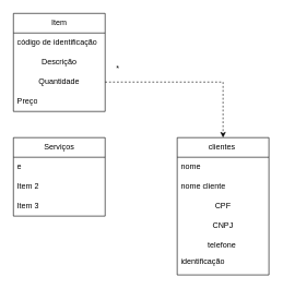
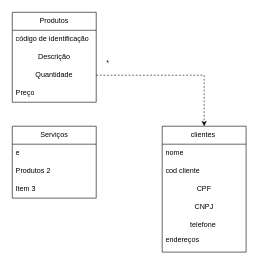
  <mxCell id="0" />
  <mxCell id="1" parent="0" />
- <mxCell id="2" value="Item" style="swimlane;fontStyle=0;childLayout=stackLayout;horizontal=1;startSize=30;horizontalStack=0;resizeParent=1;resizeParentMax=0;resizeLast=0;collapsible=1;marginBottom=0;whiteSpace=wrap;html=1;" vertex="1" parent="1"><mxGeometry x="20" y="20" width="140" height="150" as="geometry" /></mxCell>
+ <mxCell id="2" value="Produtos" style="swimlane;fontStyle=0;childLayout=stackLayout;horizontal=1;startSize=30;horizontalStack=0;resizeParent=1;resizeParentMax=0;resizeLast=0;collapsible=1;marginBottom=0;whiteSpace=wrap;html=1;" vertex="1" parent="1"><mxGeometry x="20" y="20" width="140" height="150" as="geometry" /></mxCell>
  <mxCell id="3" value="código de identificação" style="text;strokeColor=none;fillColor=none;align=left;verticalAlign=middle;spacingLeft=4;spacingRight=4;overflow=hidden;points=[[0,0.5],[1,0.5]];portConstraint=eastwest;rotatable=0;whiteSpace=wrap;html=1;" vertex="1" parent="2"><mxGeometry y="30" width="140" height="30" as="geometry" /></mxCell>
  <mxCell id="4" value="Descrição" style="text;html=1;align=center;verticalAlign=middle;whiteSpace=wrap;rounded=0;" vertex="1" parent="2"><mxGeometry y="60" width="140" height="30" as="geometry" /></mxCell>
  <mxCell id="5" value="Quantidade" style="text;html=1;align=center;verticalAlign=middle;whiteSpace=wrap;rounded=0;" vertex="1" parent="2"><mxGeometry y="90" width="140" height="30" as="geometry" /></mxCell>
  <mxCell id="6" value="Preço" style="text;strokeColor=none;fillColor=none;align=left;verticalAlign=middle;spacingLeft=4;spacingRight=4;overflow=hidden;points=[[0,0.5],[1,0.5]];portConstraint=eastwest;rotatable=0;whiteSpace=wrap;html=1;" vertex="1" parent="2"><mxGeometry y="120" width="140" height="30" as="geometry" /></mxCell>
  <mxCell id="7" value="*" style="text;html=1;align=center;verticalAlign=middle;resizable=0;points=[];autosize=1;strokeColor=none;fillColor=none;" vertex="1" parent="1"><mxGeometry x="164" y="90" width="30" height="30" as="geometry" /></mxCell>
  <mxCell id="8" value="Serviços" style="swimlane;fontStyle=0;childLayout=stackLayout;horizontal=1;startSize=30;horizontalStack=0;resizeParent=1;resizeParentMax=0;resizeLast=0;collapsible=1;marginBottom=0;whiteSpace=wrap;html=1;" vertex="1" parent="1"><mxGeometry x="20" y="210" width="140" height="120" as="geometry" /></mxCell>
  <mxCell id="9" value="e" style="text;strokeColor=none;fillColor=none;align=left;verticalAlign=middle;spacingLeft=4;spacingRight=4;overflow=hidden;points=[[0,0.5],[1,0.5]];portConstraint=eastwest;rotatable=0;whiteSpace=wrap;html=1;" vertex="1" parent="8"><mxGeometry y="30" width="140" height="30" as="geometry" /></mxCell>
- <mxCell id="10" value="Item 2" style="text;strokeColor=none;fillColor=none;align=left;verticalAlign=middle;spacingLeft=4;spacingRight=4;overflow=hidden;points=[[0,0.5],[1,0.5]];portConstraint=eastwest;rotatable=0;whiteSpace=wrap;html=1;" vertex="1" parent="8"><mxGeometry y="60" width="140" height="30" as="geometry" /></mxCell>
+ <mxCell id="10" value="Produtos 2" style="text;strokeColor=none;fillColor=none;align=left;verticalAlign=middle;spacingLeft=4;spacingRight=4;overflow=hidden;points=[[0,0.5],[1,0.5]];portConstraint=eastwest;rotatable=0;whiteSpace=wrap;html=1;" vertex="1" parent="8"><mxGeometry y="60" width="140" height="30" as="geometry" /></mxCell>
  <mxCell id="11" value="Item 3" style="text;strokeColor=none;fillColor=none;align=left;verticalAlign=middle;spacingLeft=4;spacingRight=4;overflow=hidden;points=[[0,0.5],[1,0.5]];portConstraint=eastwest;rotatable=0;whiteSpace=wrap;html=1;" vertex="1" parent="8"><mxGeometry y="90" width="140" height="30" as="geometry" /></mxCell>
  <mxCell id="12" value="clientes&amp;nbsp;" style="swimlane;fontStyle=0;childLayout=stackLayout;horizontal=1;startSize=30;horizontalStack=0;resizeParent=1;resizeParentMax=0;resizeLast=0;collapsible=1;marginBottom=0;whiteSpace=wrap;html=1;" vertex="1" parent="1"><mxGeometry x="270" y="210" width="140" height="210" as="geometry" /></mxCell>
  <mxCell id="13" value="nome&amp;nbsp;" style="text;strokeColor=none;fillColor=none;align=left;verticalAlign=middle;spacingLeft=4;spacingRight=4;overflow=hidden;points=[[0,0.5],[1,0.5]];portConstraint=eastwest;rotatable=0;whiteSpace=wrap;html=1;" vertex="1" parent="12"><mxGeometry y="30" width="140" height="30" as="geometry" /></mxCell>
- <mxCell id="14" value="nome cliente" style="text;strokeColor=none;fillColor=none;align=left;verticalAlign=middle;spacingLeft=4;spacingRight=4;overflow=hidden;points=[[0,0.5],[1,0.5]];portConstraint=eastwest;rotatable=0;whiteSpace=wrap;html=1;" vertex="1" parent="12"><mxGeometry y="60" width="140" height="30" as="geometry" /></mxCell>
+ <mxCell id="14" value="cod cliente" style="text;strokeColor=none;fillColor=none;align=left;verticalAlign=middle;spacingLeft=4;spacingRight=4;overflow=hidden;points=[[0,0.5],[1,0.5]];portConstraint=eastwest;rotatable=0;whiteSpace=wrap;html=1;" vertex="1" parent="12"><mxGeometry y="60" width="140" height="30" as="geometry" /></mxCell>
  <mxCell id="15" value="CPF" style="text;html=1;align=center;verticalAlign=middle;whiteSpace=wrap;rounded=0;" vertex="1" parent="12"><mxGeometry y="90" width="140" height="30" as="geometry" /></mxCell>
  <mxCell id="16" value="CNPJ" style="text;html=1;align=center;verticalAlign=middle;whiteSpace=wrap;rounded=0;" vertex="1" parent="12"><mxGeometry y="120" width="140" height="30" as="geometry" /></mxCell>
  <mxCell id="17" value="telefone&amp;nbsp;" style="text;html=1;align=center;verticalAlign=middle;whiteSpace=wrap;rounded=0;" vertex="1" parent="12"><mxGeometry y="150" width="140" height="30" as="geometry" /></mxCell>
- <mxCell id="18" value="identificação&lt;div&gt;&lt;br&gt;&lt;/div&gt;" style="text;strokeColor=none;fillColor=none;align=left;verticalAlign=middle;spacingLeft=4;spacingRight=4;overflow=hidden;points=[[0,0.5],[1,0.5]];portConstraint=eastwest;rotatable=0;whiteSpace=wrap;html=1;" vertex="1" parent="12"><mxGeometry y="180" width="140" height="30" as="geometry" /></mxCell>
+ <mxCell id="18" value="endereços&lt;div&gt;&lt;br&gt;&lt;/div&gt;" style="text;strokeColor=none;fillColor=none;align=left;verticalAlign=middle;spacingLeft=4;spacingRight=4;overflow=hidden;points=[[0,0.5],[1,0.5]];portConstraint=eastwest;rotatable=0;whiteSpace=wrap;html=1;" vertex="1" parent="12"><mxGeometry y="180" width="140" height="30" as="geometry" /></mxCell>
  <mxCell id="19" style="edgeStyle=orthogonalEdgeStyle;rounded=0;orthogonalLoop=1;jettySize=auto;html=1;entryX=0.5;entryY=0;entryDx=0;entryDy=0;dashed=1;" edge="1" parent="1" source="5" target="12"><mxGeometry relative="1" as="geometry"><mxPoint x="400" y="120" as="targetPoint" /></mxGeometry></mxCell>
